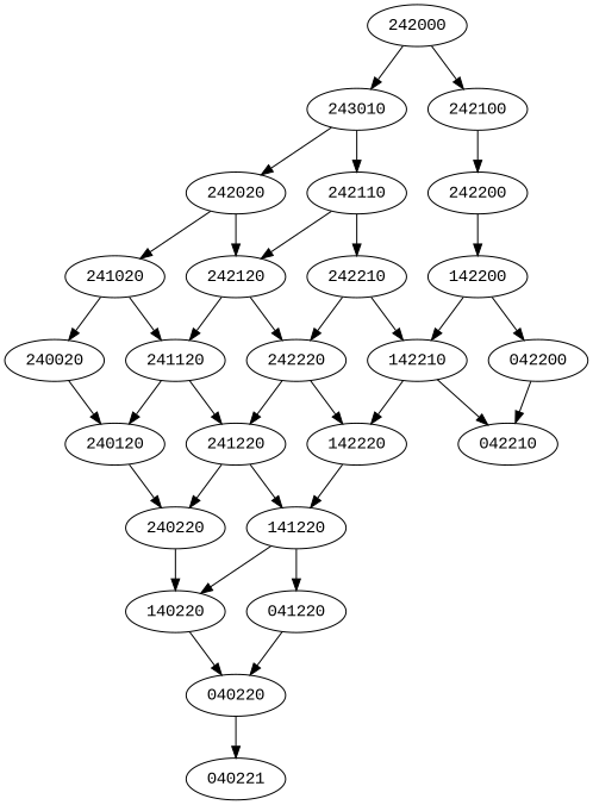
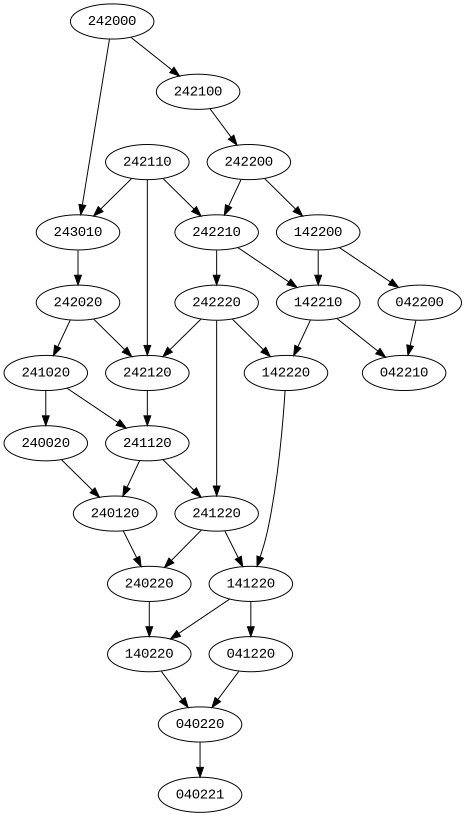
  digraph {
    fontname="Liberation Mono"
    node [fontname="Liberation Mono"]
    edge [fontname="Liberation Mono" penwidth=1]
    n1 [label=040220]
    n2 [label=040221]
    n3 [label=041220]
    n4 [label=042200]
    n5 [label=042210]
    n6 [label=140220]
    n7 [label=141220]
    n8 [label=142200]
    n9 [label=142210]
    n10 [label=142220]
    n11 [label=240020]
    n12 [label=240120]
    n13 [label=240220]
    n14 [label=241020]
    n15 [label=241120]
    n16 [label=241220]
    n17 [label=242000]
    n18 [label=243010]
    n19 [label=242100]
    n20 [label=242020]
    n21 [label=242110]
    n22 [label=242200]
    n23 [label=242120]
    n24 [label=242210]
    n25 [label=242220]
    n1 -> n2
    n3 -> n1
    n4 -> n5
    n6 -> n1
    n7 -> n3
    n7 -> n6
    n8 -> n4
    n8 -> n9
    n9 -> n5
    n9 -> n10
    n10 -> n7
    n11 -> n12
    n12 -> n13
    n13 -> n6
    n14 -> n11
    n14 -> n15
    n15 -> n12
    n15 -> n16
    n16 -> n7
    n16 -> n13
    n17 -> n18
    n17 -> n19
    n18 -> n20
-   n18 -> n21
+   n21 -> n18
    n19 -> n22
    n20 -> n14
    n20 -> n23
    n21 -> n23
    n21 -> n24
    n22 -> n8
+   n22 -> n24
    n23 -> n15
-   n23 -> n25
+   n25 -> n23
    n24 -> n9
    n24 -> n25
    n25 -> n10
    n25 -> n16
  }
